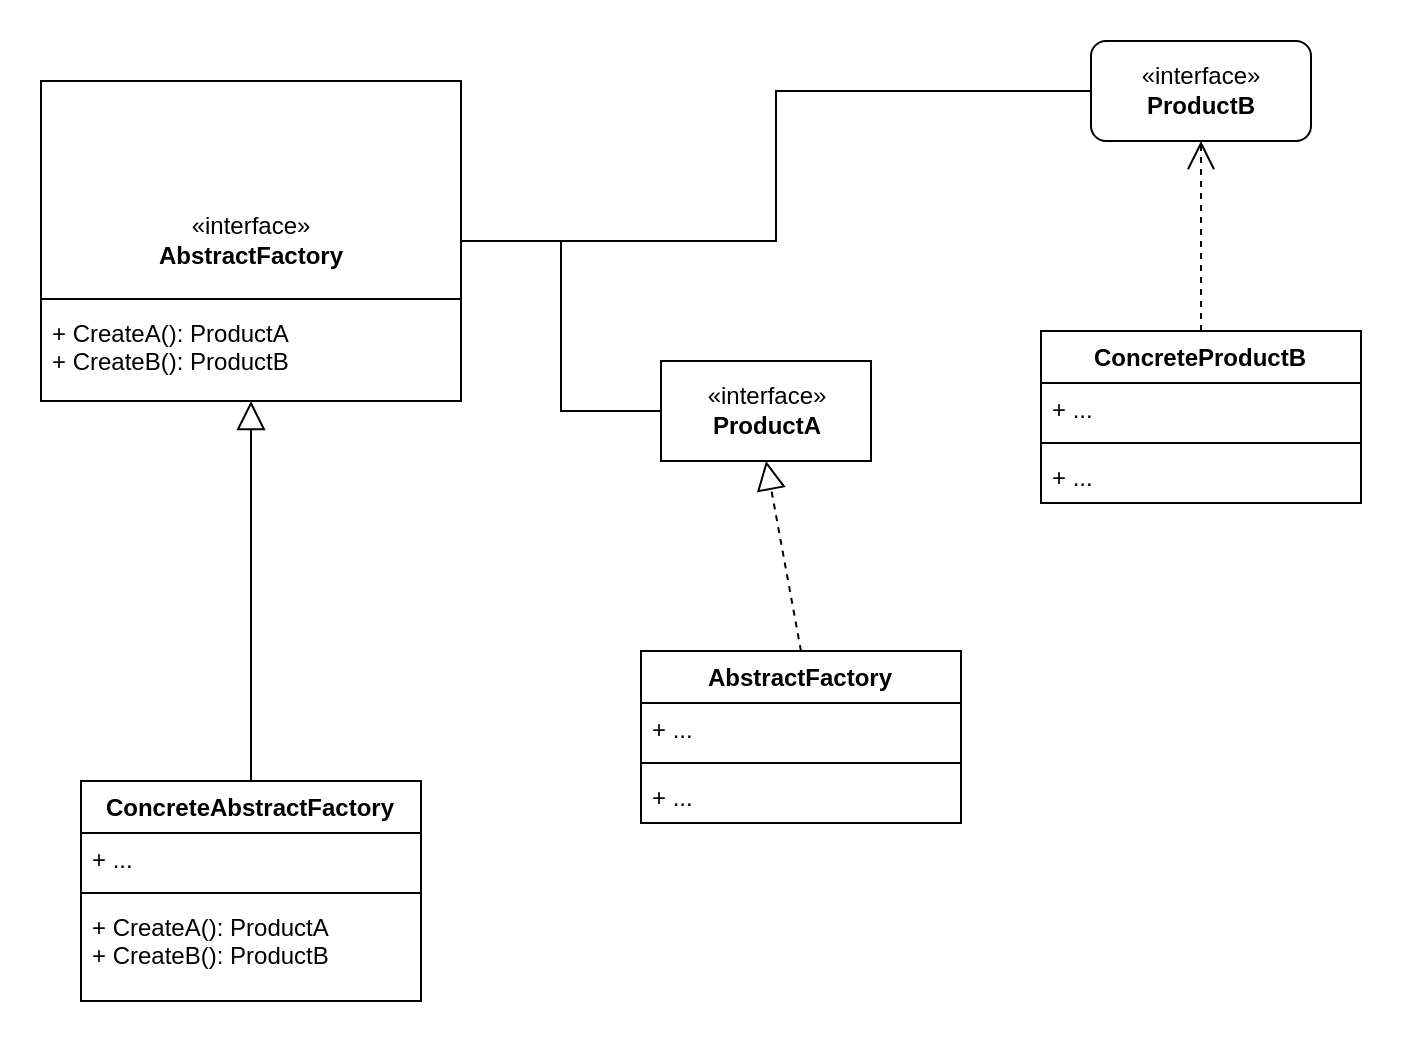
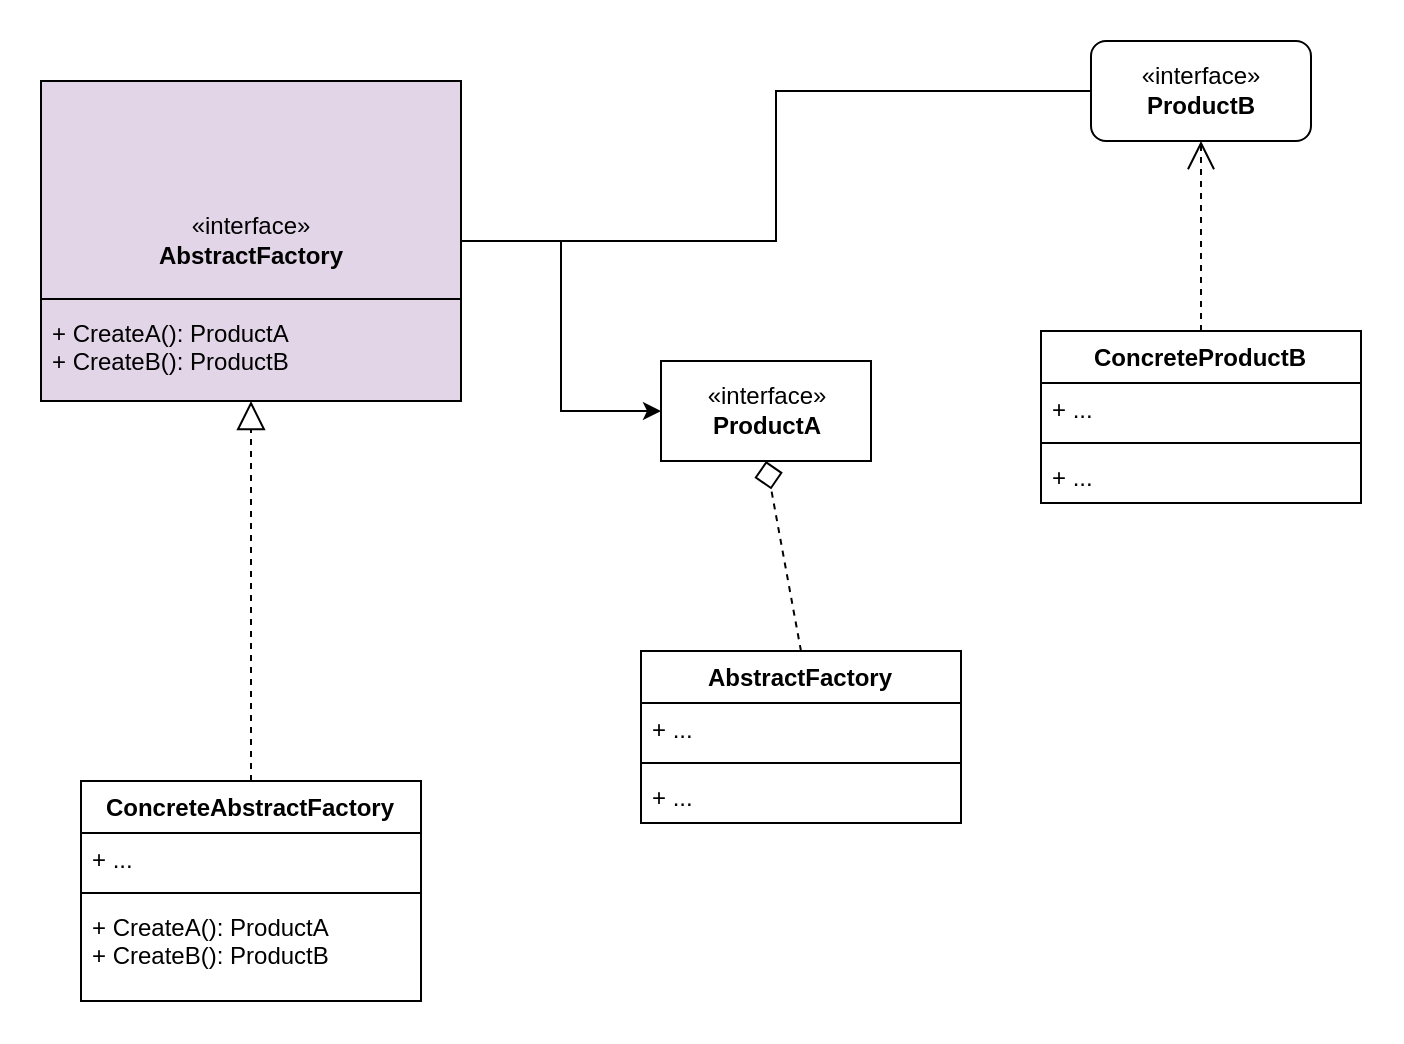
  <mxCell id="0" />
  <mxCell id="1" parent="0" />
- <mxCell id="2" style="edgeStyle=orthogonalEdgeStyle;orthogonalLoop=1;jettySize=auto;html=1;exitX=1;exitY=0.5;exitDx=0;exitDy=0;entryX=0;entryY=0.5;entryDx=0;entryDy=0;strokeColor=#000000;rounded=0;endArrow=none;" edge="1" parent="1" source="4" target="8"><mxGeometry relative="1" as="geometry" /></mxCell>
+ <mxCell id="2" style="edgeStyle=orthogonalEdgeStyle;orthogonalLoop=1;jettySize=auto;html=1;exitX=1;exitY=0.5;exitDx=0;exitDy=0;entryX=0;entryY=0.5;entryDx=0;entryDy=0;strokeColor=#000000;rounded=0;" edge="1" parent="1" source="4" target="8"><mxGeometry relative="1" as="geometry" /></mxCell>
  <mxCell id="3" style="edgeStyle=orthogonalEdgeStyle;orthogonalLoop=1;jettySize=auto;html=1;exitX=1;exitY=0.5;exitDx=0;exitDy=0;entryX=0;entryY=0.5;entryDx=0;entryDy=0;rounded=0;endArrow=none;" edge="1" parent="1" source="4" target="14"><mxGeometry relative="1" as="geometry" /></mxCell>
- <mxCell id="4" value="«interface»&lt;br&gt;&lt;b&gt;AbstractFactory&lt;/b&gt;" style="html=1;" vertex="1" parent="1"><mxGeometry x="20" y="40" width="210" height="160" as="geometry" /></mxCell>
+ <mxCell id="4" value="«interface»&lt;br&gt;&lt;b&gt;AbstractFactory&lt;/b&gt;" style="html=1;fillColor=#e1d5e7;" vertex="1" parent="1"><mxGeometry x="20" y="40" width="210" height="160" as="geometry" /></mxCell>
  <mxCell id="5" value="" style="line;strokeWidth=1;fillColor=none;align=left;verticalAlign=middle;spacingTop=-1;spacingLeft=3;spacingRight=3;rotatable=0;labelPosition=right;points=[];portConstraint=eastwest;" vertex="1" parent="1"><mxGeometry x="20" y="145" width="210" height="8" as="geometry" /></mxCell>
  <mxCell id="6" value="+ CreateA(): ProductA&#10;+ CreateB(): ProductB" style="text;strokeColor=none;fillColor=none;align=left;verticalAlign=top;spacingLeft=4;spacingRight=4;overflow=hidden;rotatable=0;points=[[0,0.5],[1,0.5]];portConstraint=eastwest;" vertex="1" parent="1"><mxGeometry x="20" y="153" width="210" height="50" as="geometry" /></mxCell>
- <mxCell id="7" value="" style="endArrow=block;dashed=0;endFill=0;endSize=12;html=1;strokeColor=#000000;entryX=0.5;entryY=1;entryDx=0;entryDy=0;exitX=0.5;exitY=0;exitDx=0;exitDy=0;" edge="1" parent="1" source="10" target="4"><mxGeometry width="160" relative="1" as="geometry"><mxPoint x="170" y="200" as="sourcePoint" /><mxPoint x="330" y="200" as="targetPoint" /></mxGeometry></mxCell>
+ <mxCell id="7" value="" style="endArrow=block;dashed=1;endFill=0;endSize=12;html=1;strokeColor=#000000;entryX=0.5;entryY=1;entryDx=0;entryDy=0;exitX=0.5;exitY=0;exitDx=0;exitDy=0;" edge="1" parent="1" source="10" target="4"><mxGeometry width="160" relative="1" as="geometry"><mxPoint x="170" y="200" as="sourcePoint" /><mxPoint x="330" y="200" as="targetPoint" /></mxGeometry></mxCell>
  <mxCell id="8" value="«interface»&lt;br&gt;&lt;b&gt;ProductA&lt;/b&gt;" style="html=1;" vertex="1" parent="1"><mxGeometry x="330" y="180" width="105" height="50" as="geometry" /></mxCell>
- <mxCell id="9" value="" style="endArrow=block;dashed=1;endFill=0;endSize=12;html=1;strokeColor=#000000;exitX=0.5;exitY=0;exitDx=0;exitDy=0;entryX=0.5;entryY=1;entryDx=0;entryDy=0;" edge="1" parent="1" source="20" target="8"><mxGeometry width="160" relative="1" as="geometry"><mxPoint x="404.5" y="300" as="sourcePoint" /><mxPoint x="440" y="275" as="targetPoint" /></mxGeometry></mxCell>
+ <mxCell id="9" value="" style="endArrow=diamond;dashed=1;endFill=0;endSize=12;html=1;strokeColor=#000000;exitX=0.5;exitY=0;exitDx=0;exitDy=0;entryX=0.5;entryY=1;entryDx=0;entryDy=0;" edge="1" parent="1" source="20" target="8"><mxGeometry width="160" relative="1" as="geometry"><mxPoint x="404.5" y="300" as="sourcePoint" /><mxPoint x="440" y="275" as="targetPoint" /></mxGeometry></mxCell>
  <mxCell id="10" value="ConcreteAbstractFactory" style="swimlane;fontStyle=1;align=center;verticalAlign=top;childLayout=stackLayout;horizontal=1;startSize=26;horizontalStack=0;resizeParent=1;resizeParentMax=0;resizeLast=0;collapsible=1;marginBottom=0;" vertex="1" parent="1"><mxGeometry x="40" y="390" width="170" height="110" as="geometry" /></mxCell>
  <mxCell id="11" value="+ ..." style="text;strokeColor=none;fillColor=none;align=left;verticalAlign=top;spacingLeft=4;spacingRight=4;overflow=hidden;rotatable=0;points=[[0,0.5],[1,0.5]];portConstraint=eastwest;" vertex="1" parent="10"><mxGeometry y="26" width="170" height="26" as="geometry" /></mxCell>
  <mxCell id="12" value="" style="line;strokeWidth=1;fillColor=none;align=left;verticalAlign=middle;spacingTop=-1;spacingLeft=3;spacingRight=3;rotatable=0;labelPosition=right;points=[];portConstraint=eastwest;" vertex="1" parent="10"><mxGeometry y="52" width="170" height="8" as="geometry" /></mxCell>
  <mxCell id="13" value="+ CreateA(): ProductA&#10;+ CreateB(): ProductB" style="text;strokeColor=none;fillColor=none;align=left;verticalAlign=top;spacingLeft=4;spacingRight=4;overflow=hidden;rotatable=0;points=[[0,0.5],[1,0.5]];portConstraint=eastwest;" vertex="1" parent="10"><mxGeometry y="60" width="170" height="50" as="geometry" /></mxCell>
  <mxCell id="14" value="«interface»&lt;br&gt;&lt;b&gt;ProductB&lt;/b&gt;" style="html=1;rounded=1;" vertex="1" parent="1"><mxGeometry x="545" y="20" width="110" height="50" as="geometry" /></mxCell>
  <mxCell id="15" value="" style="endArrow=open;dashed=1;endFill=0;endSize=12;html=1;strokeColor=#000000;exitX=0.5;exitY=0;exitDx=0;exitDy=0;entryX=0.5;entryY=1;entryDx=0;entryDy=0;" edge="1" parent="1" source="16" target="14"><mxGeometry width="160" relative="1" as="geometry"><mxPoint x="604.5" y="140" as="sourcePoint" /><mxPoint x="640" y="115" as="targetPoint" /></mxGeometry></mxCell>
  <mxCell id="16" value="ConcreteProductB" style="swimlane;fontStyle=1;align=center;verticalAlign=top;childLayout=stackLayout;horizontal=1;startSize=26;horizontalStack=0;resizeParent=1;resizeParentMax=0;resizeLast=0;collapsible=1;marginBottom=0;" vertex="1" parent="1"><mxGeometry x="520" y="165" width="160" height="86" as="geometry" /></mxCell>
  <mxCell id="17" value="+ ..." style="text;strokeColor=none;fillColor=none;align=left;verticalAlign=top;spacingLeft=4;spacingRight=4;overflow=hidden;rotatable=0;points=[[0,0.5],[1,0.5]];portConstraint=eastwest;" vertex="1" parent="16"><mxGeometry y="26" width="160" height="26" as="geometry" /></mxCell>
  <mxCell id="18" value="" style="line;strokeWidth=1;fillColor=none;align=left;verticalAlign=middle;spacingTop=-1;spacingLeft=3;spacingRight=3;rotatable=0;labelPosition=right;points=[];portConstraint=eastwest;" vertex="1" parent="16"><mxGeometry y="52" width="160" height="8" as="geometry" /></mxCell>
  <mxCell id="19" value="+ ..." style="text;strokeColor=none;fillColor=none;align=left;verticalAlign=top;spacingLeft=4;spacingRight=4;overflow=hidden;rotatable=0;points=[[0,0.5],[1,0.5]];portConstraint=eastwest;" vertex="1" parent="16"><mxGeometry y="60" width="160" height="26" as="geometry" /></mxCell>
  <mxCell id="20" value="AbstractFactory" style="swimlane;fontStyle=1;align=center;verticalAlign=top;childLayout=stackLayout;horizontal=1;startSize=26;horizontalStack=0;resizeParent=1;resizeParentMax=0;resizeLast=0;collapsible=1;marginBottom=0;" vertex="1" parent="1"><mxGeometry x="320" y="325" width="160" height="86" as="geometry" /></mxCell>
  <mxCell id="21" value="+ ..." style="text;strokeColor=none;fillColor=none;align=left;verticalAlign=top;spacingLeft=4;spacingRight=4;overflow=hidden;rotatable=0;points=[[0,0.5],[1,0.5]];portConstraint=eastwest;" vertex="1" parent="20"><mxGeometry y="26" width="160" height="26" as="geometry" /></mxCell>
  <mxCell id="22" value="" style="line;strokeWidth=1;fillColor=none;align=left;verticalAlign=middle;spacingTop=-1;spacingLeft=3;spacingRight=3;rotatable=0;labelPosition=right;points=[];portConstraint=eastwest;" vertex="1" parent="20"><mxGeometry y="52" width="160" height="8" as="geometry" /></mxCell>
  <mxCell id="23" value="+ ..." style="text;strokeColor=none;fillColor=none;align=left;verticalAlign=top;spacingLeft=4;spacingRight=4;overflow=hidden;rotatable=0;points=[[0,0.5],[1,0.5]];portConstraint=eastwest;" vertex="1" parent="20"><mxGeometry y="60" width="160" height="26" as="geometry" /></mxCell>
